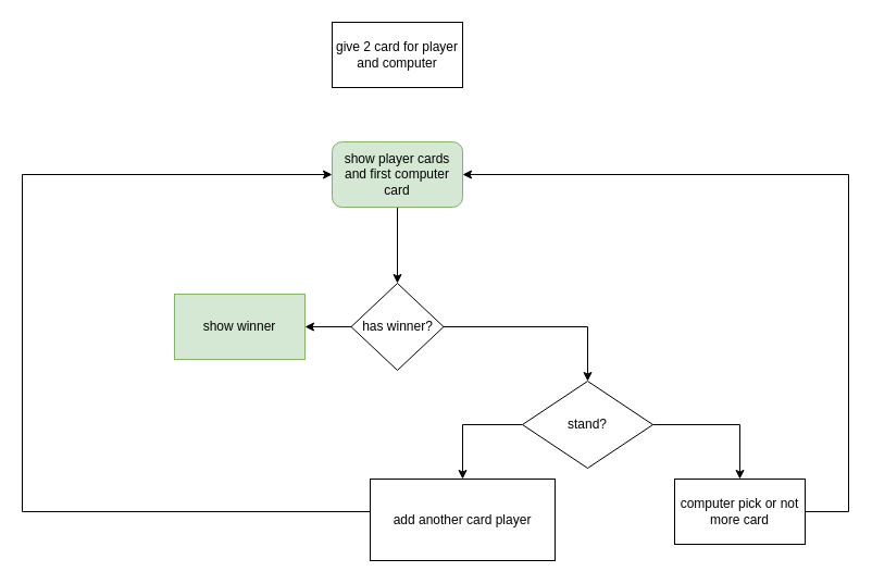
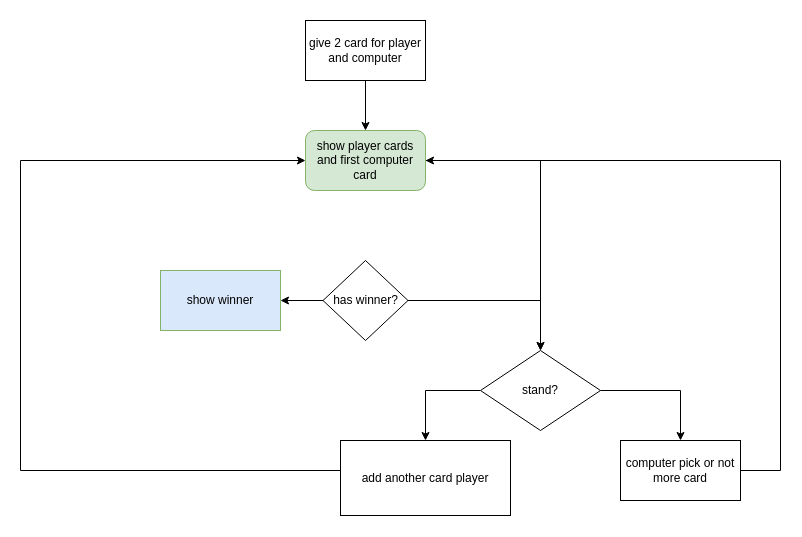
  <mxCell id="0" />
  <mxCell id="1" parent="0" />
+ <mxCell id="2" style="edgeStyle=orthogonalEdgeStyle;rounded=0;orthogonalLoop=1;jettySize=auto;html=1;entryX=0.5;entryY=0;entryDx=0;entryDy=0;" edge="1" parent="1" source="3" target="11"><mxGeometry relative="1" as="geometry" /></mxCell>
  <mxCell id="3" value="give 2 card for player and computer" style="rounded=0;whiteSpace=wrap;html=1;" vertex="1" parent="1"><mxGeometry x="305" y="20" width="120" height="60" as="geometry" /></mxCell>
  <mxCell id="4" value="add another card player" style="whiteSpace=wrap;html=1;rounded=0;" vertex="1" parent="1"><mxGeometry x="340" y="440" width="170" height="75" as="geometry" /></mxCell>
  <mxCell id="5" value="" style="edgeStyle=orthogonalEdgeStyle;rounded=0;orthogonalLoop=1;jettySize=auto;html=1;" edge="1" parent="1" source="7" target="8"><mxGeometry relative="1" as="geometry" /></mxCell>
  <mxCell id="6" value="" style="edgeStyle=orthogonalEdgeStyle;rounded=0;orthogonalLoop=1;jettySize=auto;html=1;" edge="1" parent="1" source="7" target="14"><mxGeometry relative="1" as="geometry" /></mxCell>
  <mxCell id="7" value="has winner?" style="rhombus;whiteSpace=wrap;html=1;rounded=0;" vertex="1" parent="1"><mxGeometry x="322.5" y="260" width="85" height="80" as="geometry" /></mxCell>
- <mxCell id="8" value="show winner" style="whiteSpace=wrap;html=1;rounded=0;fillColor=#d5e8d4;strokeColor=#82b366;" vertex="1" parent="1"><mxGeometry x="160" y="270" width="120" height="60" as="geometry" /></mxCell>
+ <mxCell id="8" value="show winner" style="whiteSpace=wrap;html=1;rounded=0;fillColor=#dae8fc;strokeColor=#82b366;" vertex="1" parent="1"><mxGeometry x="160" y="270" width="120" height="60" as="geometry" /></mxCell>
  <mxCell id="9" style="edgeStyle=orthogonalEdgeStyle;rounded=0;orthogonalLoop=1;jettySize=auto;html=1;entryX=0;entryY=0.5;entryDx=0;entryDy=0;exitX=0;exitY=0.5;exitDx=0;exitDy=0;" edge="1" parent="1" source="4" target="11"><mxGeometry relative="1" as="geometry"><mxPoint x="200" y="660" as="sourcePoint" /><mxPoint x="40" y="150" as="targetPoint" /><Array as="points"><mxPoint x="20" y="470" /><mxPoint x="20" y="160" /></Array></mxGeometry></mxCell>
- <mxCell id="10" style="edgeStyle=orthogonalEdgeStyle;rounded=0;orthogonalLoop=1;jettySize=auto;html=1;" edge="1" parent="1" source="11" target="7"><mxGeometry relative="1" as="geometry" /></mxCell>
+ <mxCell id="10" style="edgeStyle=orthogonalEdgeStyle;rounded=0;orthogonalLoop=1;jettySize=auto;html=1;" edge="1" parent="1" source="11" target="14"><mxGeometry relative="1" as="geometry" /></mxCell>
  <mxCell id="11" value="show player cards and first computer card" style="whiteSpace=wrap;html=1;fillColor=#d5e8d4;strokeColor=#82b366;rounded=1;" vertex="1" parent="1"><mxGeometry x="305" y="130" width="120" height="60" as="geometry" /></mxCell>
  <mxCell id="12" style="edgeStyle=orthogonalEdgeStyle;rounded=0;orthogonalLoop=1;jettySize=auto;html=1;exitX=0;exitY=0.5;exitDx=0;exitDy=0;entryX=0.5;entryY=0;entryDx=0;entryDy=0;" edge="1" parent="1" source="14" target="4"><mxGeometry relative="1" as="geometry" /></mxCell>
  <mxCell id="13" value="" style="edgeStyle=orthogonalEdgeStyle;rounded=0;orthogonalLoop=1;jettySize=auto;html=1;" edge="1" parent="1" source="14" target="16"><mxGeometry relative="1" as="geometry" /></mxCell>
  <mxCell id="14" value="stand?" style="rhombus;whiteSpace=wrap;html=1;rounded=0;" vertex="1" parent="1"><mxGeometry x="480" y="350" width="120" height="80" as="geometry" /></mxCell>
  <mxCell id="15" style="edgeStyle=orthogonalEdgeStyle;rounded=0;orthogonalLoop=1;jettySize=auto;html=1;entryX=1;entryY=0.5;entryDx=0;entryDy=0;" edge="1" parent="1" source="16" target="11"><mxGeometry relative="1" as="geometry"><Array as="points"><mxPoint x="780" y="470" /><mxPoint x="780" y="160" /></Array></mxGeometry></mxCell>
  <mxCell id="16" value="computer pick or not more card" style="whiteSpace=wrap;html=1;rounded=0;" vertex="1" parent="1"><mxGeometry x="620" y="440" width="120" height="60" as="geometry" /></mxCell>
